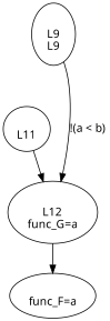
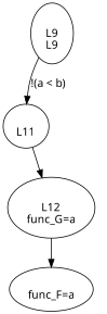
  digraph {
    fontname="Noto Sans"
    node [fontname="Noto Sans"]
    edge [fontname="Noto Sans"]
    n1 [label="\nL9\nL9\n"]
    n2 [label="\nL11\n"]
    n3 [label="\nL12\nfunc_G=a\n"]
    n4 [label="\nfunc_F=a\n"]
-   n1 -> n3 [label="!(a < b)"]
+   n1 -> n2 [label="!(a < b)"]
    n2 -> n3
    n3 -> n4
  }
